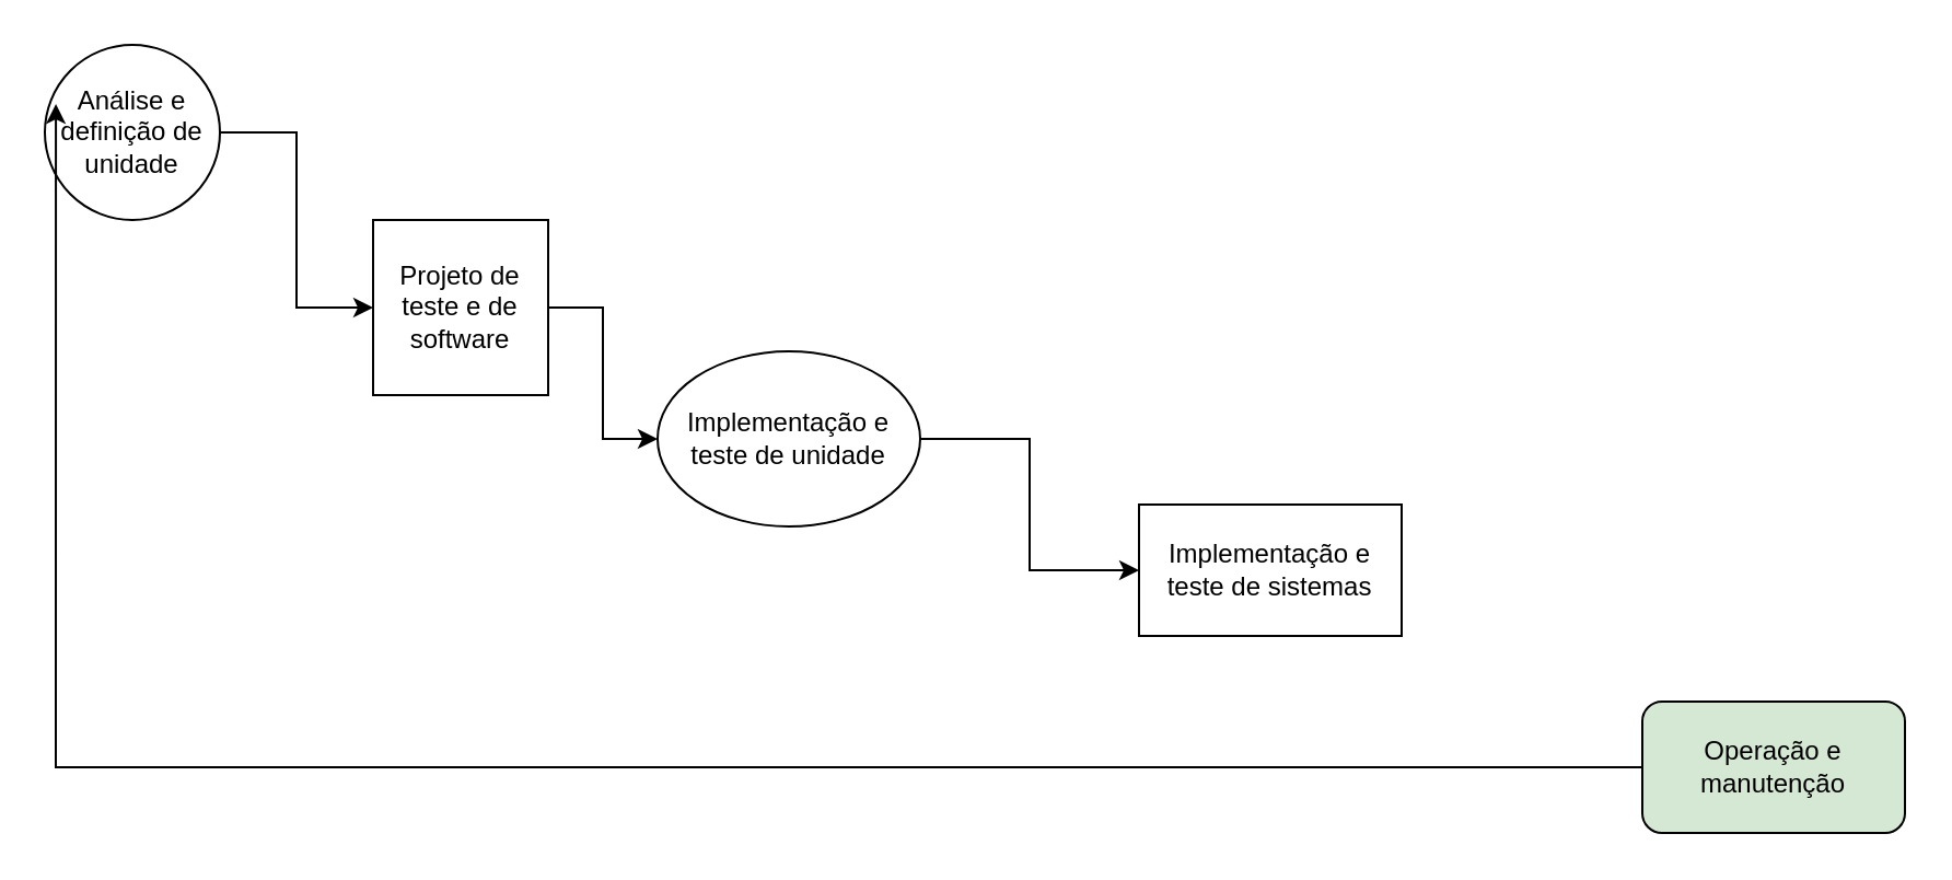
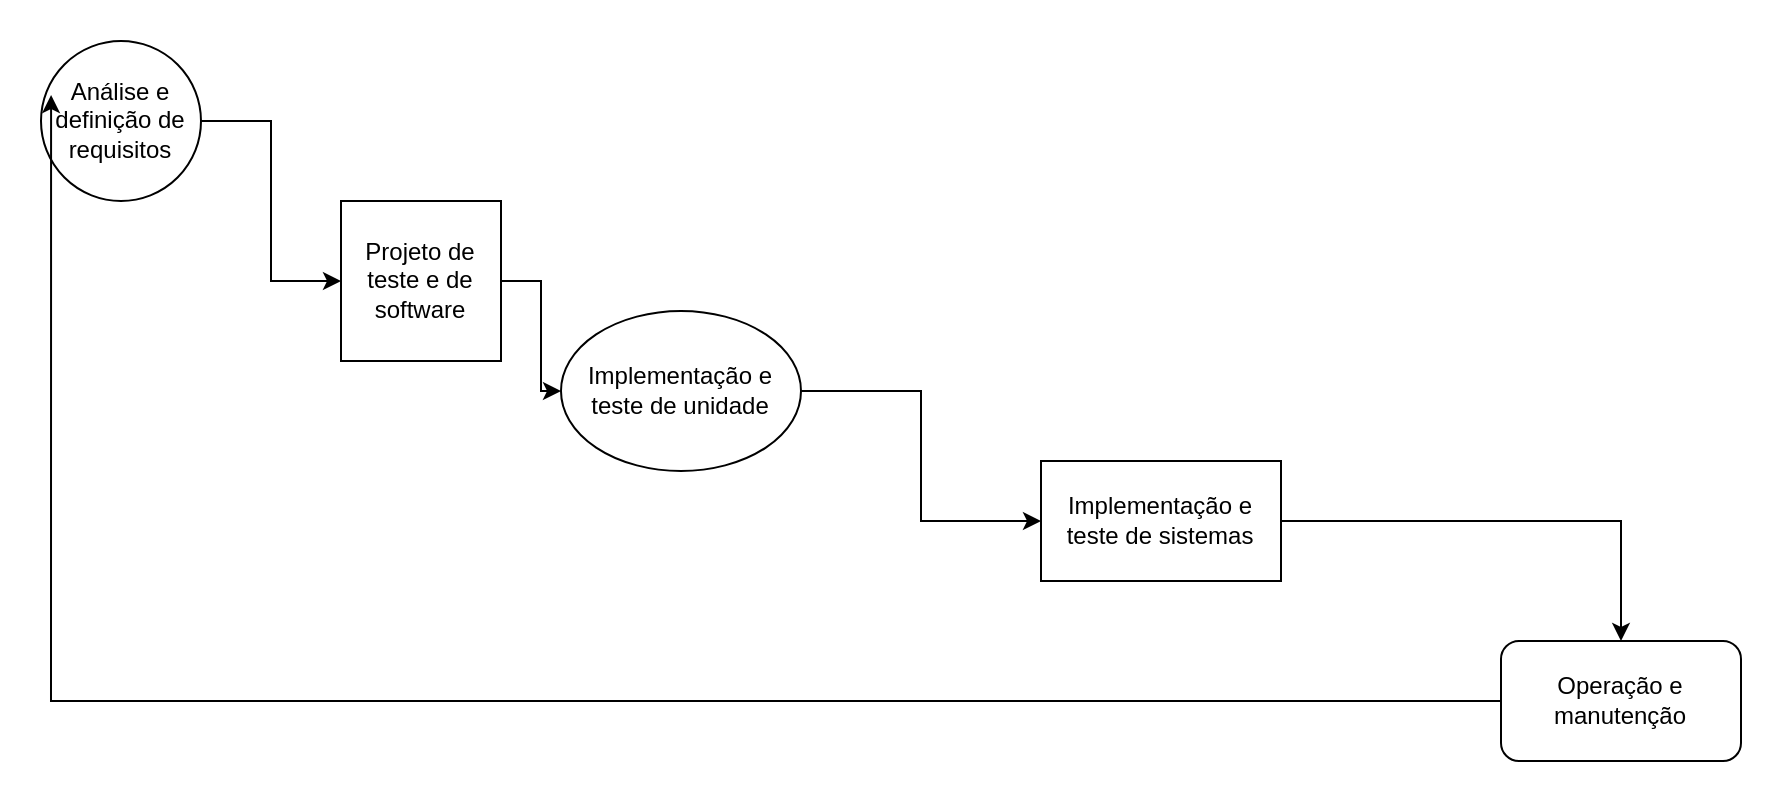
  <mxCell id="0" />
  <mxCell id="1" parent="0" />
  <mxCell id="2" style="edgeStyle=orthogonalEdgeStyle;rounded=0;orthogonalLoop=1;jettySize=auto;html=1;" edge="1" parent="1" source="3" target="5"><mxGeometry relative="1" as="geometry" /></mxCell>
- <mxCell id="3" value="Análise e definição de unidade" style="ellipse;whiteSpace=wrap;html=1;aspect=fixed;" vertex="1" parent="1"><mxGeometry x="20" y="20" width="80" height="80" as="geometry" /></mxCell>
+ <mxCell id="3" value="Análise e definição de requisitos" style="ellipse;whiteSpace=wrap;html=1;aspect=fixed;" vertex="1" parent="1"><mxGeometry x="20" y="20" width="80" height="80" as="geometry" /></mxCell>
  <mxCell id="4" style="edgeStyle=orthogonalEdgeStyle;rounded=0;orthogonalLoop=1;jettySize=auto;html=1;" edge="1" parent="1" source="5" target="7"><mxGeometry relative="1" as="geometry" /></mxCell>
  <mxCell id="5" value="Projeto de teste e de software" style="whiteSpace=wrap;html=1;aspect=fixed;" vertex="1" parent="1"><mxGeometry x="170" y="100" width="80" height="80" as="geometry" /></mxCell>
  <mxCell id="6" style="edgeStyle=orthogonalEdgeStyle;rounded=0;orthogonalLoop=1;jettySize=auto;html=1;" edge="1" parent="1" source="7" target="9"><mxGeometry relative="1" as="geometry" /></mxCell>
- <mxCell id="7" value="Implementação e teste de unidade " style="ellipse;whiteSpace=wrap;html=1;" vertex="1" parent="1"><mxGeometry x="300" y="160" width="120" height="80" as="geometry" /></mxCell>
+ <mxCell id="7" value="Implementação e teste de unidade " style="ellipse;whiteSpace=wrap;html=1;" vertex="1" parent="1"><mxGeometry x="280" y="155" width="120" height="80" as="geometry" /></mxCell>
+ <mxCell id="8" style="edgeStyle=orthogonalEdgeStyle;rounded=0;orthogonalLoop=1;jettySize=auto;html=1;" edge="1" parent="1" source="9" target="11"><mxGeometry relative="1" as="geometry" /></mxCell>
  <mxCell id="9" value="Implementação e teste de sistemas" style="rounded=0;whiteSpace=wrap;html=1;" vertex="1" parent="1"><mxGeometry x="520" y="230" width="120" height="60" as="geometry" /></mxCell>
  <mxCell id="10" style="edgeStyle=orthogonalEdgeStyle;rounded=0;orthogonalLoop=1;jettySize=auto;html=1;entryX=0.063;entryY=0.338;entryDx=0;entryDy=0;entryPerimeter=0;" edge="1" parent="1" source="11" target="3"><mxGeometry relative="1" as="geometry" /></mxCell>
- <mxCell id="11" value="Operação e manutenção" style="rounded=1;whiteSpace=wrap;html=1;fillColor=#d5e8d4;" vertex="1" parent="1"><mxGeometry x="750" y="320" width="120" height="60" as="geometry" /></mxCell>
+ <mxCell id="11" value="Operação e manutenção" style="rounded=1;whiteSpace=wrap;html=1;" vertex="1" parent="1"><mxGeometry x="750" y="320" width="120" height="60" as="geometry" /></mxCell>
